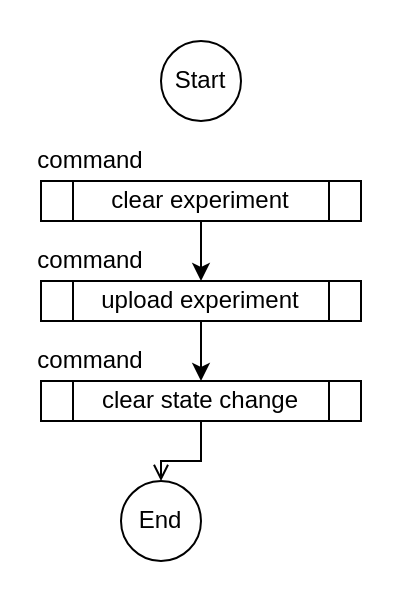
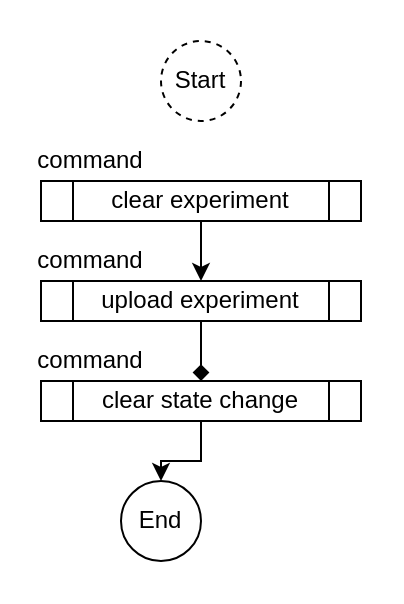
  <mxCell id="0" />
  <mxCell id="1" parent="0" />
- <mxCell id="2" value="Start" style="ellipse;whiteSpace=wrap;html=1;aspect=fixed;" vertex="1" parent="1"><mxGeometry x="80" y="20" width="40" height="40" as="geometry" /></mxCell>
+ <mxCell id="2" value="Start" style="ellipse;whiteSpace=wrap;html=1;aspect=fixed;dashed=1;" vertex="1" parent="1"><mxGeometry x="80" y="20" width="40" height="40" as="geometry" /></mxCell>
  <mxCell id="3" value="command" style="text;html=1;strokeColor=none;fillColor=none;align=center;verticalAlign=middle;whiteSpace=wrap;rounded=0;" vertex="1" parent="1"><mxGeometry x="20" y="70" width="50" height="20" as="geometry" /></mxCell>
  <mxCell id="4" style="edgeStyle=orthogonalEdgeStyle;rounded=0;orthogonalLoop=1;jettySize=auto;html=1;exitX=0.5;exitY=1;exitDx=0;exitDy=0;entryX=0.5;entryY=0;entryDx=0;entryDy=0;" edge="1" parent="1" source="5"><mxGeometry relative="1" as="geometry"><mxPoint x="100" y="140" as="targetPoint" /></mxGeometry></mxCell>
  <mxCell id="5" value="&lt;span&gt;clear experiment&lt;/span&gt;" style="shape=process;whiteSpace=wrap;html=1;backgroundOutline=1;" vertex="1" parent="1"><mxGeometry x="20" y="90" width="160" height="20" as="geometry" /></mxCell>
- <mxCell id="6" style="edgeStyle=orthogonalEdgeStyle;rounded=0;orthogonalLoop=1;jettySize=auto;html=1;entryX=0.5;entryY=0;entryDx=0;entryDy=0;" edge="1" parent="1" source="7" target="10"><mxGeometry relative="1" as="geometry" /></mxCell>
+ <mxCell id="6" style="edgeStyle=orthogonalEdgeStyle;rounded=0;orthogonalLoop=1;jettySize=auto;html=1;entryX=0.5;entryY=0;entryDx=0;entryDy=0;endArrow=diamond;" edge="1" parent="1" source="7" target="10"><mxGeometry relative="1" as="geometry" /></mxCell>
  <mxCell id="7" value="&lt;span&gt;upload experiment&lt;/span&gt;" style="shape=process;whiteSpace=wrap;html=1;backgroundOutline=1;" vertex="1" parent="1"><mxGeometry x="20" y="140" width="160" height="20" as="geometry" /></mxCell>
  <mxCell id="8" value="command" style="text;html=1;strokeColor=none;fillColor=none;align=center;verticalAlign=middle;whiteSpace=wrap;rounded=0;" vertex="1" parent="1"><mxGeometry x="20" y="120" width="50" height="20" as="geometry" /></mxCell>
- <mxCell id="9" style="edgeStyle=orthogonalEdgeStyle;rounded=0;orthogonalLoop=1;jettySize=auto;html=1;entryX=0.5;entryY=0;entryDx=0;entryDy=0;endArrow=open;" edge="1" parent="1" source="10" target="12"><mxGeometry relative="1" as="geometry" /></mxCell>
+ <mxCell id="9" style="edgeStyle=orthogonalEdgeStyle;rounded=0;orthogonalLoop=1;jettySize=auto;html=1;entryX=0.5;entryY=0;entryDx=0;entryDy=0;" edge="1" parent="1" source="10" target="12"><mxGeometry relative="1" as="geometry" /></mxCell>
  <mxCell id="10" value="&lt;span&gt;clear state change&lt;/span&gt;" style="shape=process;whiteSpace=wrap;html=1;backgroundOutline=1;" vertex="1" parent="1"><mxGeometry x="20" y="190" width="160" height="20" as="geometry" /></mxCell>
  <mxCell id="11" value="command" style="text;html=1;strokeColor=none;fillColor=none;align=center;verticalAlign=middle;whiteSpace=wrap;rounded=0;" vertex="1" parent="1"><mxGeometry x="20" y="170" width="50" height="20" as="geometry" /></mxCell>
  <mxCell id="12" value="End" style="ellipse;whiteSpace=wrap;html=1;aspect=fixed;" vertex="1" parent="1"><mxGeometry x="60" y="240" width="40" height="40" as="geometry" /></mxCell>
